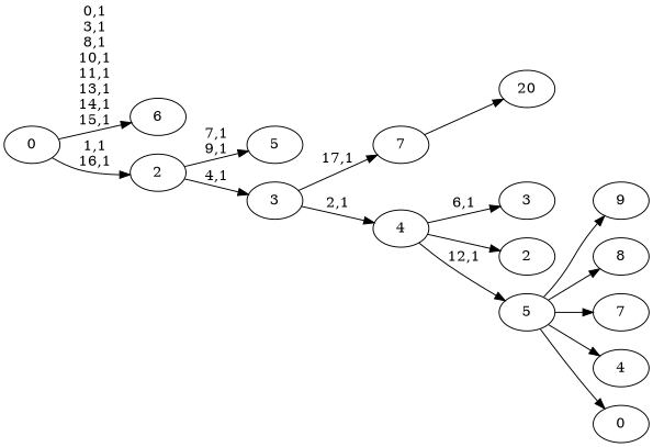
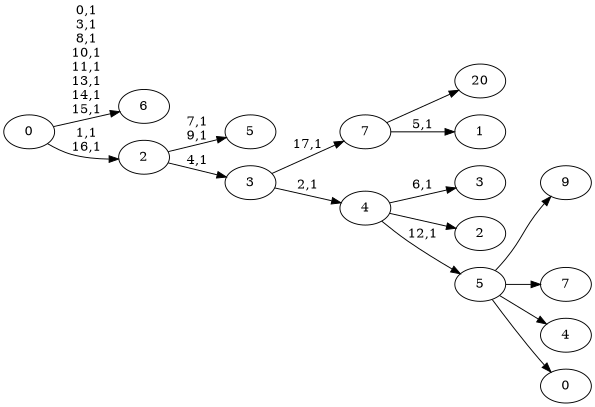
  digraph {
    fontname="DejaVu Serif"
    rankdir=LR
    node [fontname="DejaVu Serif"]
    edge [fontname="DejaVu Serif"]
    n1 [label=20]
    n2 [label=9]
-   n3 [label=8]
    n4 [label=7]
    n5 [label=6]
    n6 [label=5]
    n7 [label=4]
    n8 [label=3]
    n9 [label=2]
+   n10 [label=1]
    7
    n12 [label=0]
    5
    4
    3
    2
    0
    7 -> n1
+   7 -> n10 [label="5,1"]
    5 -> n2
-   5 -> n3
    5 -> n4
    5 -> n7
    5 -> n12
    4 -> n8 [label="6,1"]
    4 -> n9
    4 -> 5 [label="12,1"]
    3 -> 7 [label="17,1"]
    3 -> 4 [label="2,1"]
    2 -> n6 [label="7,1\n9,1"]
    2 -> 3 [label="4,1"]
    0 -> n5 [label="0,1\n3,1\n8,1\n10,1\n11,1\n13,1\n14,1\n15,1"]
    0 -> 2 [label="1,1\n16,1"]
  }
